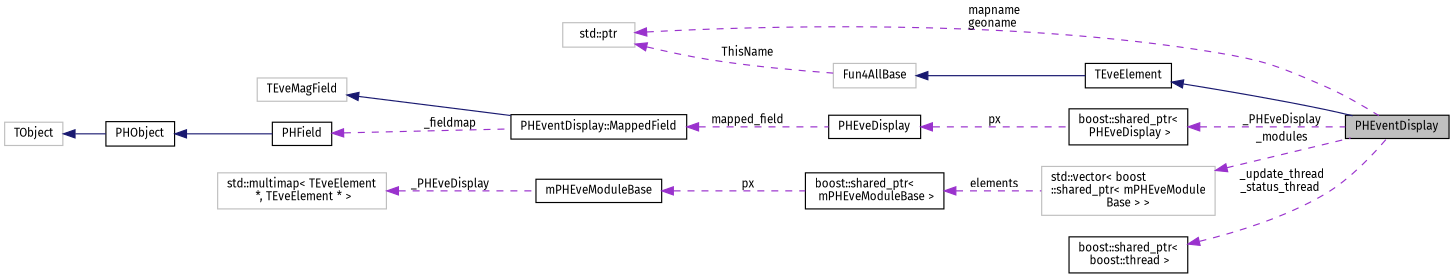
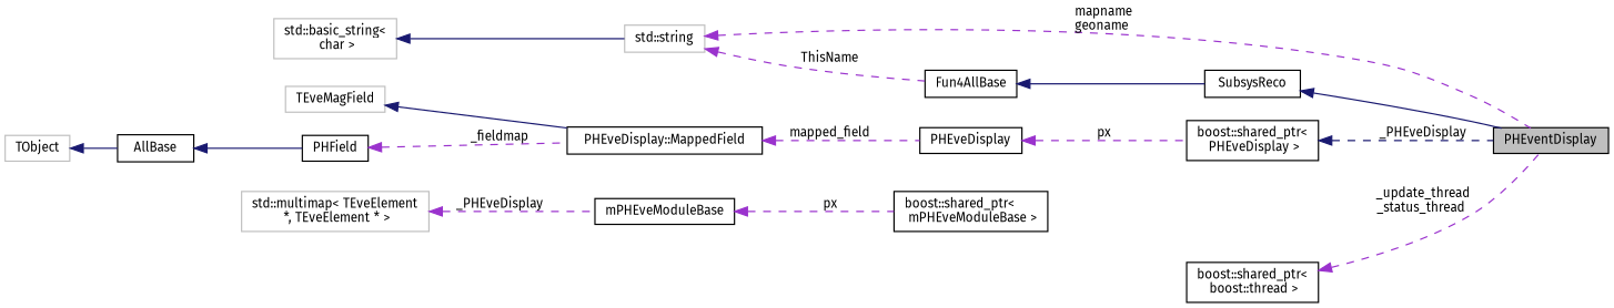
  digraph {
    fontname="Fira Sans"
    rankdir=LR
    node [color=black fontname="Fira Sans" fontsize=10 shape=record]
    edge [color=darkorchid3 dir=back fontname="Fira Sans" fontsize=10 labelfontname=FreeSans labelfontsize=10 style=dashed]
    n1 [fillcolor=grey75 fontcolor=black height=0.2 label=PHEventDisplay style=filled width=0.4]
-   n2 [height=0.2 label=TEveElement width=0.4]
-   n3 [color=grey75 height=0.2 label=Fun4AllBase width=0.4]
-   n4 [color=grey75 height=0.2 label="std::ptr" width=0.4]
+   n2 [height=0.2 label=SubsysReco width=0.4]
+   n3 [height=0.2 label=Fun4AllBase width=0.4]
+   n4 [color=grey75 height=0.2 label="std::string" width=0.4]
    n5 [height=0.2 label=PHEveDisplay width=0.4]
    n6 [height=0.2 label="boost::shared_ptr\<\l PHEveDisplay \>" width=0.4]
-   n8 [height=0.2 label="PHEventDisplay::MappedField" width=0.4]
+   n7 [color=grey75 height=0.2 label="std::basic_string\<\l char \>" width=0.4]
+   n8 [height=0.2 label="PHEveDisplay::MappedField" width=0.4]
    n9 [color=grey75 height=0.2 label=TEveMagField width=0.4]
    n10 [height=0.2 label=PHField width=0.4]
-   n11 [height=0.2 label=PHObject width=0.4]
+   n11 [height=0.2 label=AllBase width=0.4]
    n12 [color=grey75 height=0.2 label=TObject width=0.4]
-   n13 [color=grey75 height=0.2 label="std::vector\< boost\l::shared_ptr\< mPHEveModule\lBase \> \>" width=0.4]
    n14 [height=0.2 label="boost::shared_ptr\<\l mPHEveModuleBase \>" width=0.4]
    n15 [height=0.2 label=mPHEveModuleBase width=0.4]
    n16 [color=grey75 height=0.2 label="std::multimap\< TEveElement\l *, TEveElement * \>" width=0.4]
    n17 [height=0.2 label="boost::shared_ptr\<\l boost::thread \>" width=0.4]
    n2 -> n1 [color=midnightblue style=solid]
    n3 -> n2 [color=midnightblue style=solid]
    n4 -> n1 [label=" mapname\ngeoname"]
    n4 -> n3 [label=" ThisName"]
    n5 -> n6 [label=" px"]
-   n6 -> n1 [label=" _PHEveDisplay"]
+   n6 -> n1 [color=midnightblue label=" _PHEveDisplay"]
+   n7 -> n4 [color=midnightblue style=solid]
    n8 -> n5 [label=" mapped_field"]
    n9 -> n8 [color=midnightblue style=solid]
    n10 -> n8 [label=" _fieldmap"]
    n11 -> n10 [color=midnightblue style=solid]
    n12 -> n11 [color=midnightblue style=solid]
-   n13 -> n1 [label=" _modules"]
-   n14 -> n13 [label=" elements"]
    n15 -> n14 [label=" px"]
    n16 -> n15 [label=" _PHEveDisplay"]
    n17 -> n1 [label=" _update_thread\n_status_thread"]
  }
